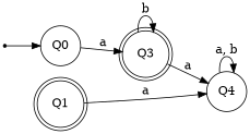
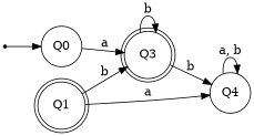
  digraph {
    rankdir=LR
    node [shape=circle]
    inic [shape=point]
    Q0
    Q3 [shape=doublecircle]
    Q1 [shape=doublecircle]
    n5 [label=Q4]
    inic -> Q0
    Q0 -> Q3 [label=a]
    Q3 -> Q3 [label=b]
-   Q3 -> n5 [label=a]
+   Q3 -> n5 [label=b]
+   Q1 -> Q3 [label=b]
    Q1 -> n5 [label=a]
    n5 -> n5 [label="a, b"]
  }
